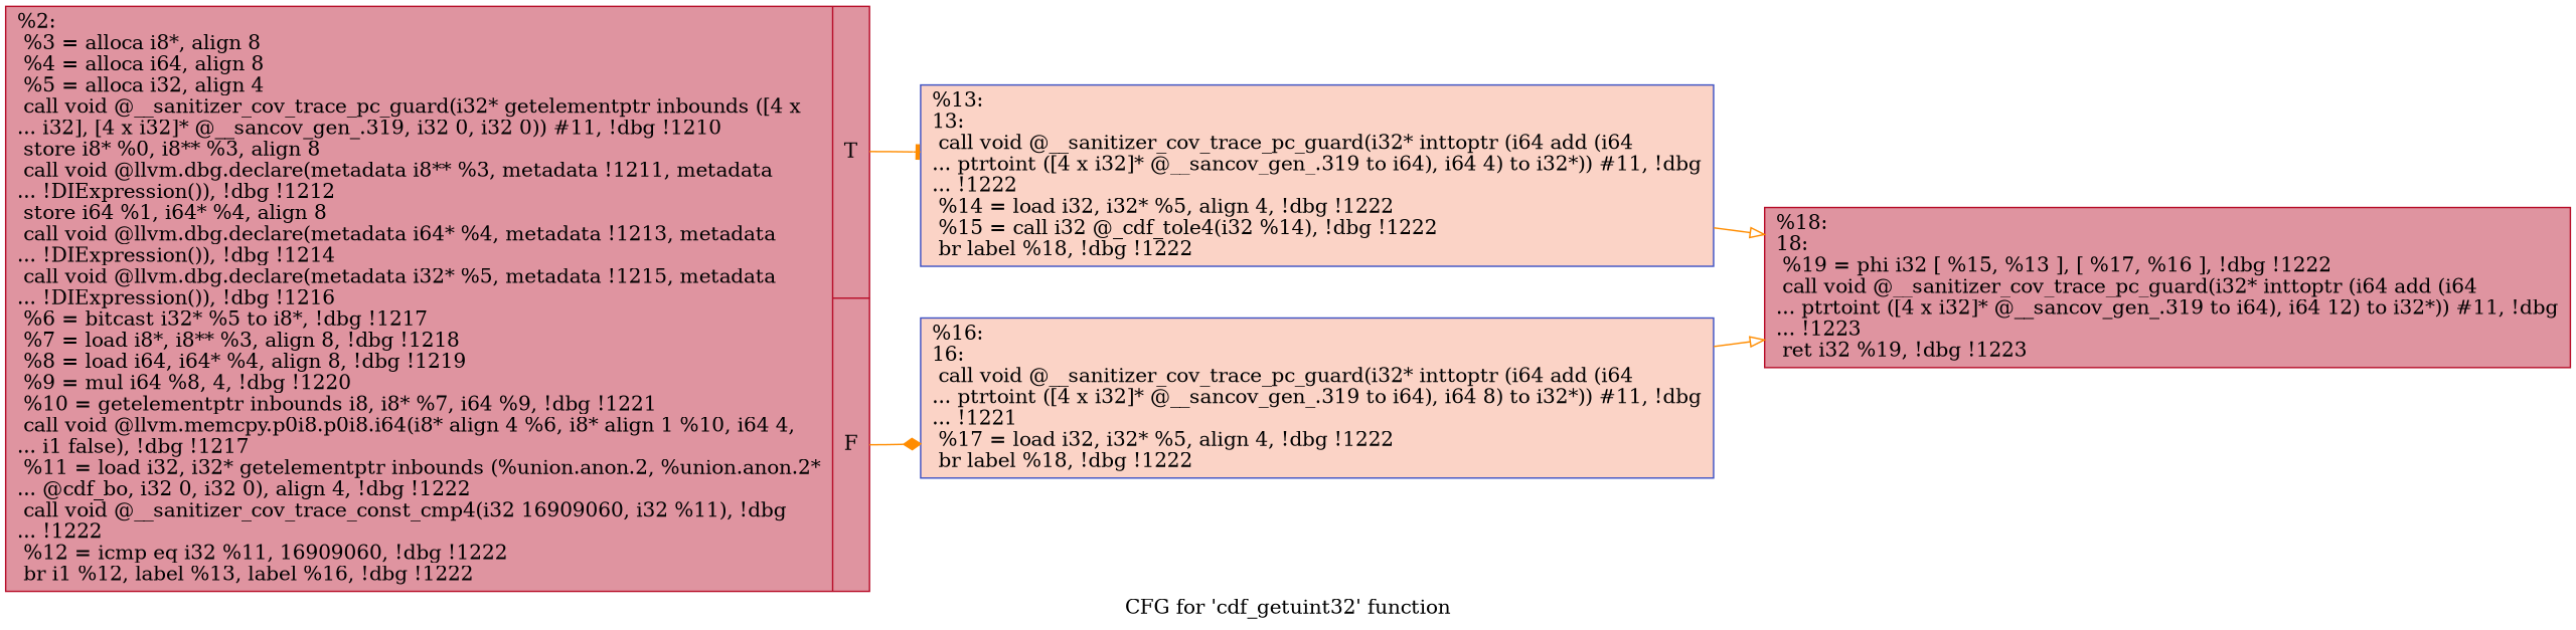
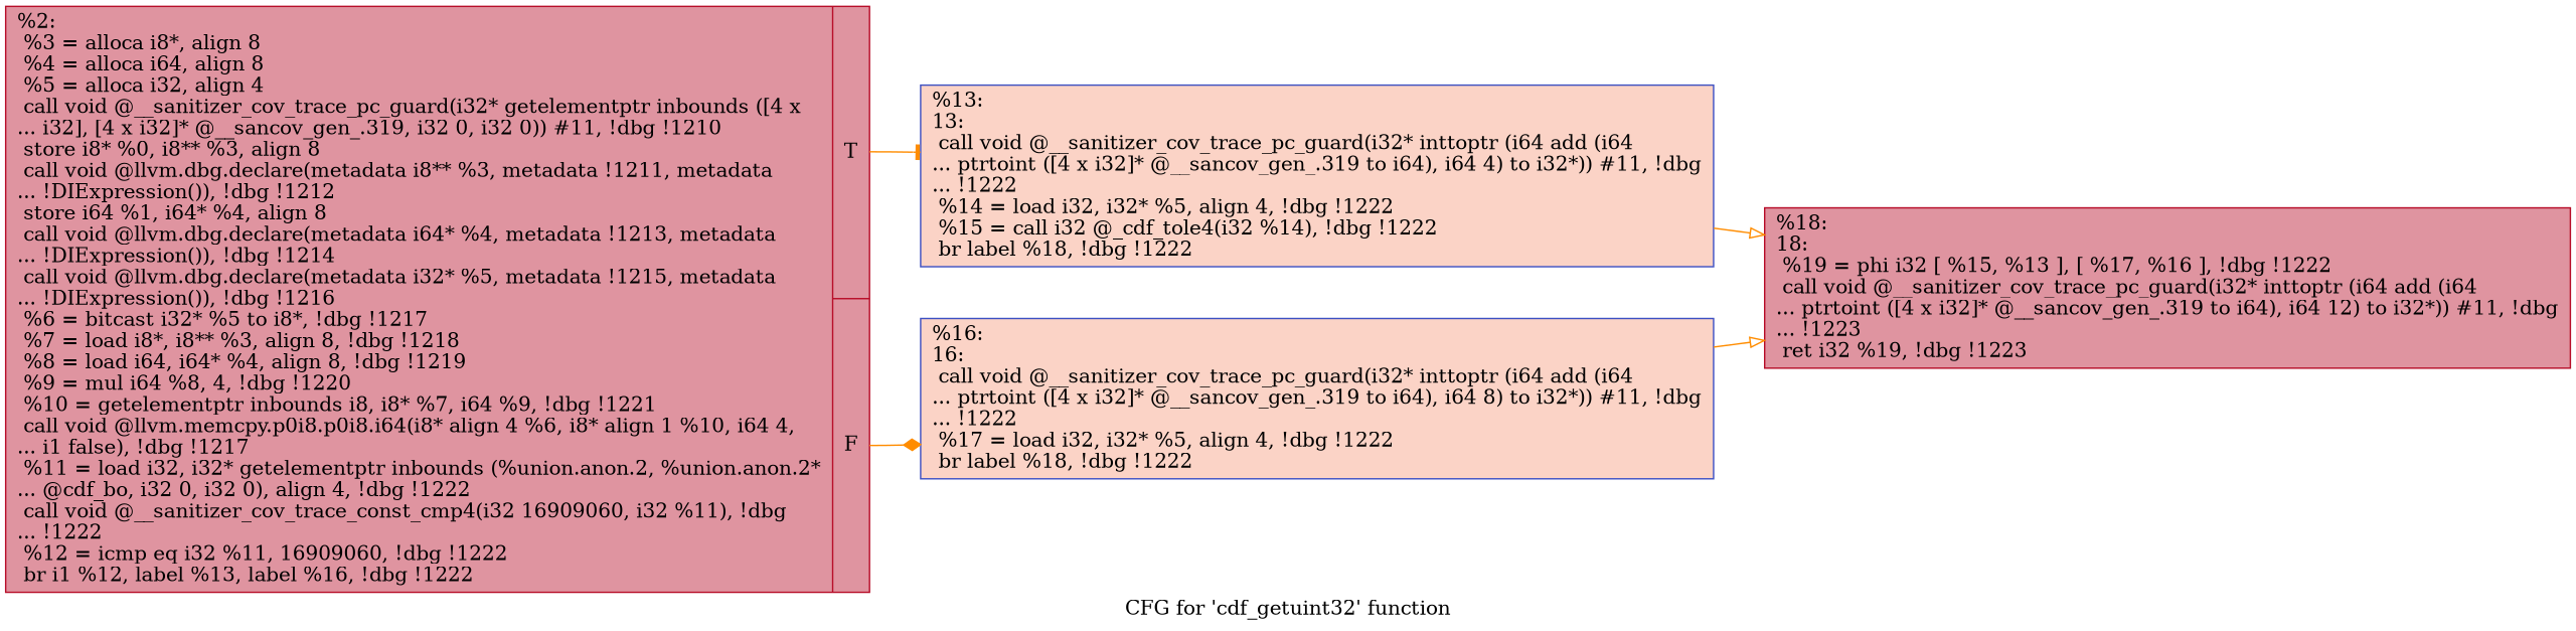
  digraph {
    label="CFG for 'cdf_getuint32' function"
    rankdir=LR
    node [color="#b70d28ff" fillcolor="#b70d2870" shape=record style=filled]
    edge [color=darkorange arrowhead=onormal]
    n1 [label="{%2:\l  %3 = alloca i8*, align 8\l  %4 = alloca i64, align 8\l  %5 = alloca i32, align 4\l  call void @__sanitizer_cov_trace_pc_guard(i32* getelementptr inbounds ([4 x\l... i32], [4 x i32]* @__sancov_gen_.319, i32 0, i32 0)) #11, !dbg !1210\l  store i8* %0, i8** %3, align 8\l  call void @llvm.dbg.declare(metadata i8** %3, metadata !1211, metadata\l... !DIExpression()), !dbg !1212\l  store i64 %1, i64* %4, align 8\l  call void @llvm.dbg.declare(metadata i64* %4, metadata !1213, metadata\l... !DIExpression()), !dbg !1214\l  call void @llvm.dbg.declare(metadata i32* %5, metadata !1215, metadata\l... !DIExpression()), !dbg !1216\l  %6 = bitcast i32* %5 to i8*, !dbg !1217\l  %7 = load i8*, i8** %3, align 8, !dbg !1218\l  %8 = load i64, i64* %4, align 8, !dbg !1219\l  %9 = mul i64 %8, 4, !dbg !1220\l  %10 = getelementptr inbounds i8, i8* %7, i64 %9, !dbg !1221\l  call void @llvm.memcpy.p0i8.p0i8.i64(i8* align 4 %6, i8* align 1 %10, i64 4,\l... i1 false), !dbg !1217\l  %11 = load i32, i32* getelementptr inbounds (%union.anon.2, %union.anon.2*\l... @cdf_bo, i32 0, i32 0), align 4, !dbg !1222\l  call void @__sanitizer_cov_trace_const_cmp4(i32 16909060, i32 %11), !dbg\l... !1222\l  %12 = icmp eq i32 %11, 16909060, !dbg !1222\l  br i1 %12, label %13, label %16, !dbg !1222\l|{<s0>T|<s1>F}}"]
    n2 [color="#3d50c3ff" fillcolor="#f59c7d70" label="{%13:\l13:                                               \l  call void @__sanitizer_cov_trace_pc_guard(i32* inttoptr (i64 add (i64\l... ptrtoint ([4 x i32]* @__sancov_gen_.319 to i64), i64 4) to i32*)) #11, !dbg\l... !1222\l  %14 = load i32, i32* %5, align 4, !dbg !1222\l  %15 = call i32 @_cdf_tole4(i32 %14), !dbg !1222\l  br label %18, !dbg !1222\l}"]
-   n3 [color="#3d50c3ff" fillcolor="#f59c7d70" label="{%16:\l16:                                               \l  call void @__sanitizer_cov_trace_pc_guard(i32* inttoptr (i64 add (i64\l... ptrtoint ([4 x i32]* @__sancov_gen_.319 to i64), i64 8) to i32*)) #11, !dbg\l... !1221\l  %17 = load i32, i32* %5, align 4, !dbg !1222\l  br label %18, !dbg !1222\l}"]
+   n3 [color="#3d50c3ff" fillcolor="#f59c7d70" label="{%16:\l16:                                               \l  call void @__sanitizer_cov_trace_pc_guard(i32* inttoptr (i64 add (i64\l... ptrtoint ([4 x i32]* @__sancov_gen_.319 to i64), i64 8) to i32*)) #11, !dbg\l... !1222\l  %17 = load i32, i32* %5, align 4, !dbg !1222\l  br label %18, !dbg !1222\l}"]
    n4 [label="{%18:\l18:                                               \l  %19 = phi i32 [ %15, %13 ], [ %17, %16 ], !dbg !1222\l  call void @__sanitizer_cov_trace_pc_guard(i32* inttoptr (i64 add (i64\l... ptrtoint ([4 x i32]* @__sancov_gen_.319 to i64), i64 12) to i32*)) #11, !dbg\l... !1223\l  ret i32 %19, !dbg !1223\l}"]
    n1 -> n2 [tailport=s0 arrowhead=tee]
    n1 -> n3 [tailport=s1 arrowhead=diamond]
    n2 -> n4
    n3 -> n4
  }
